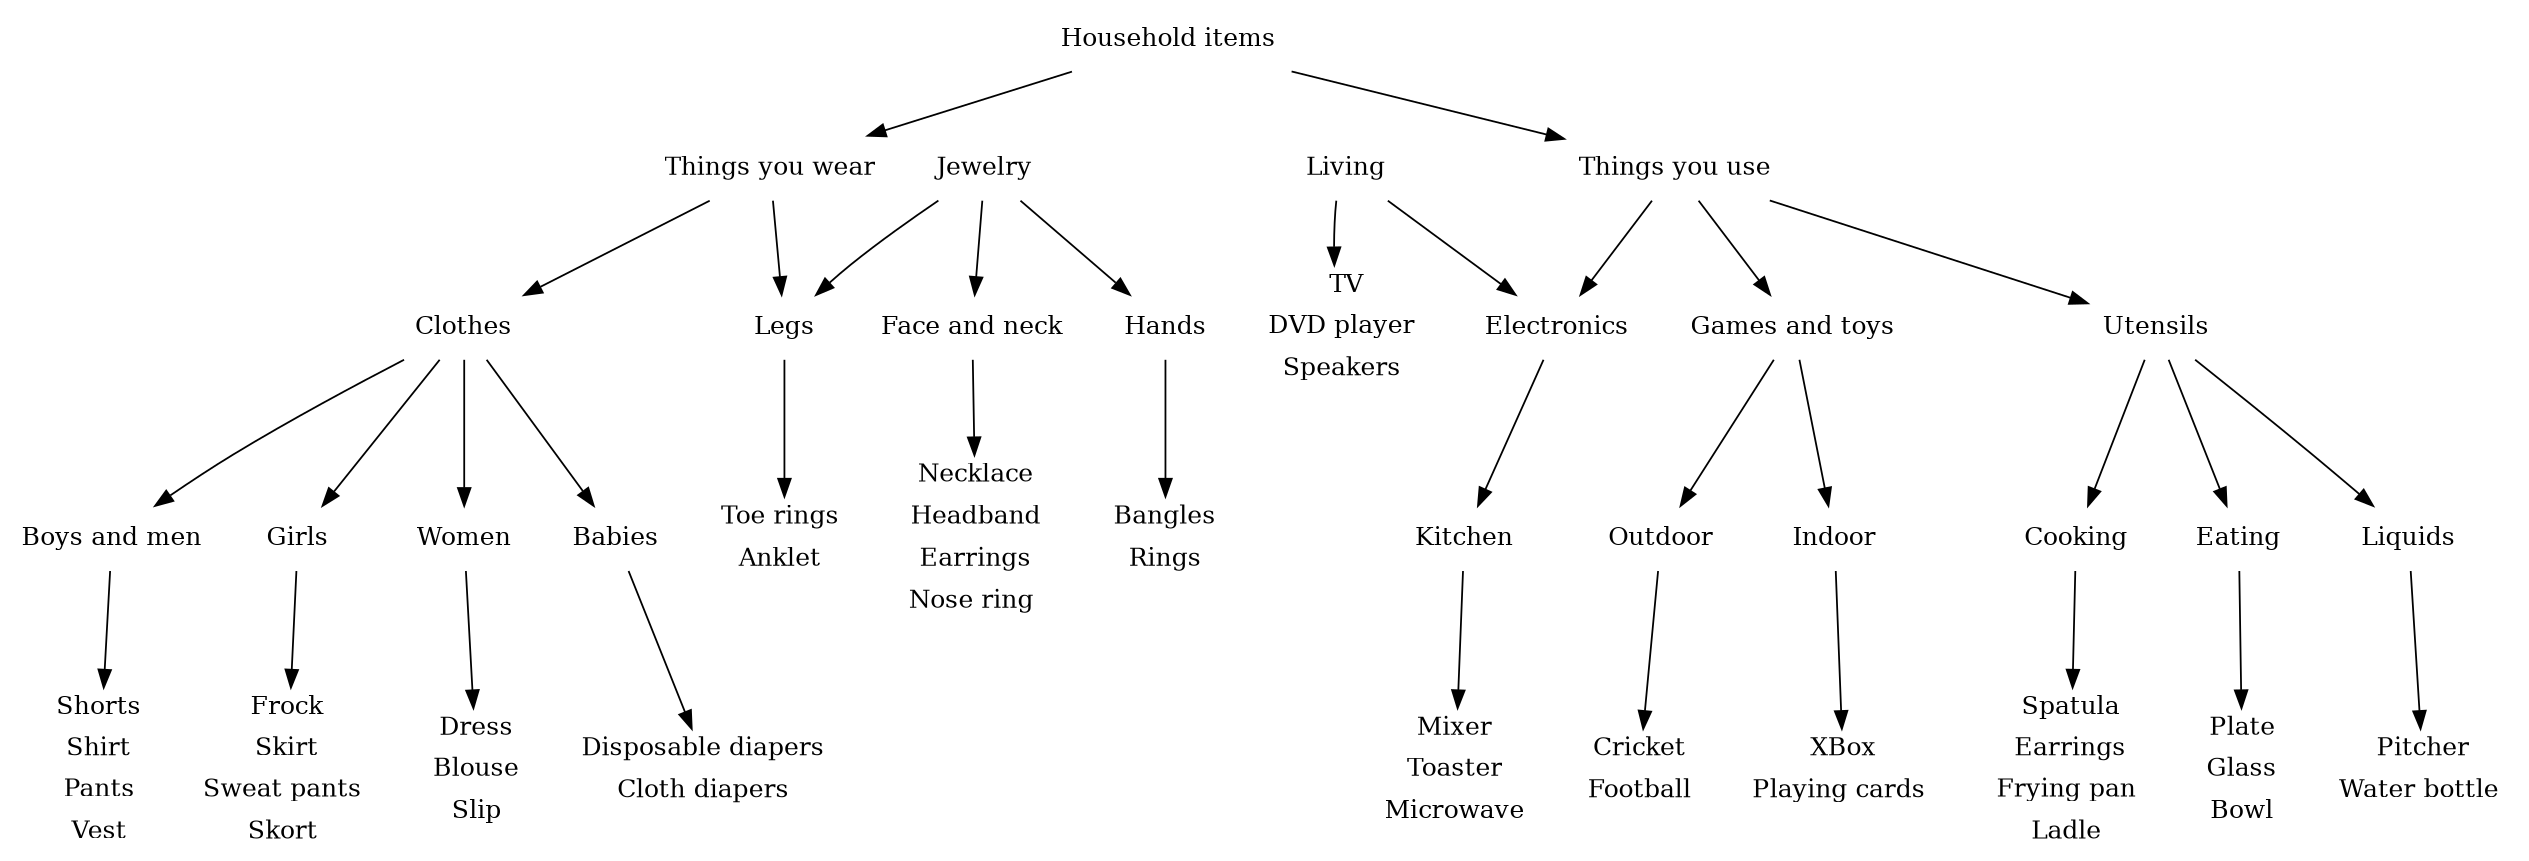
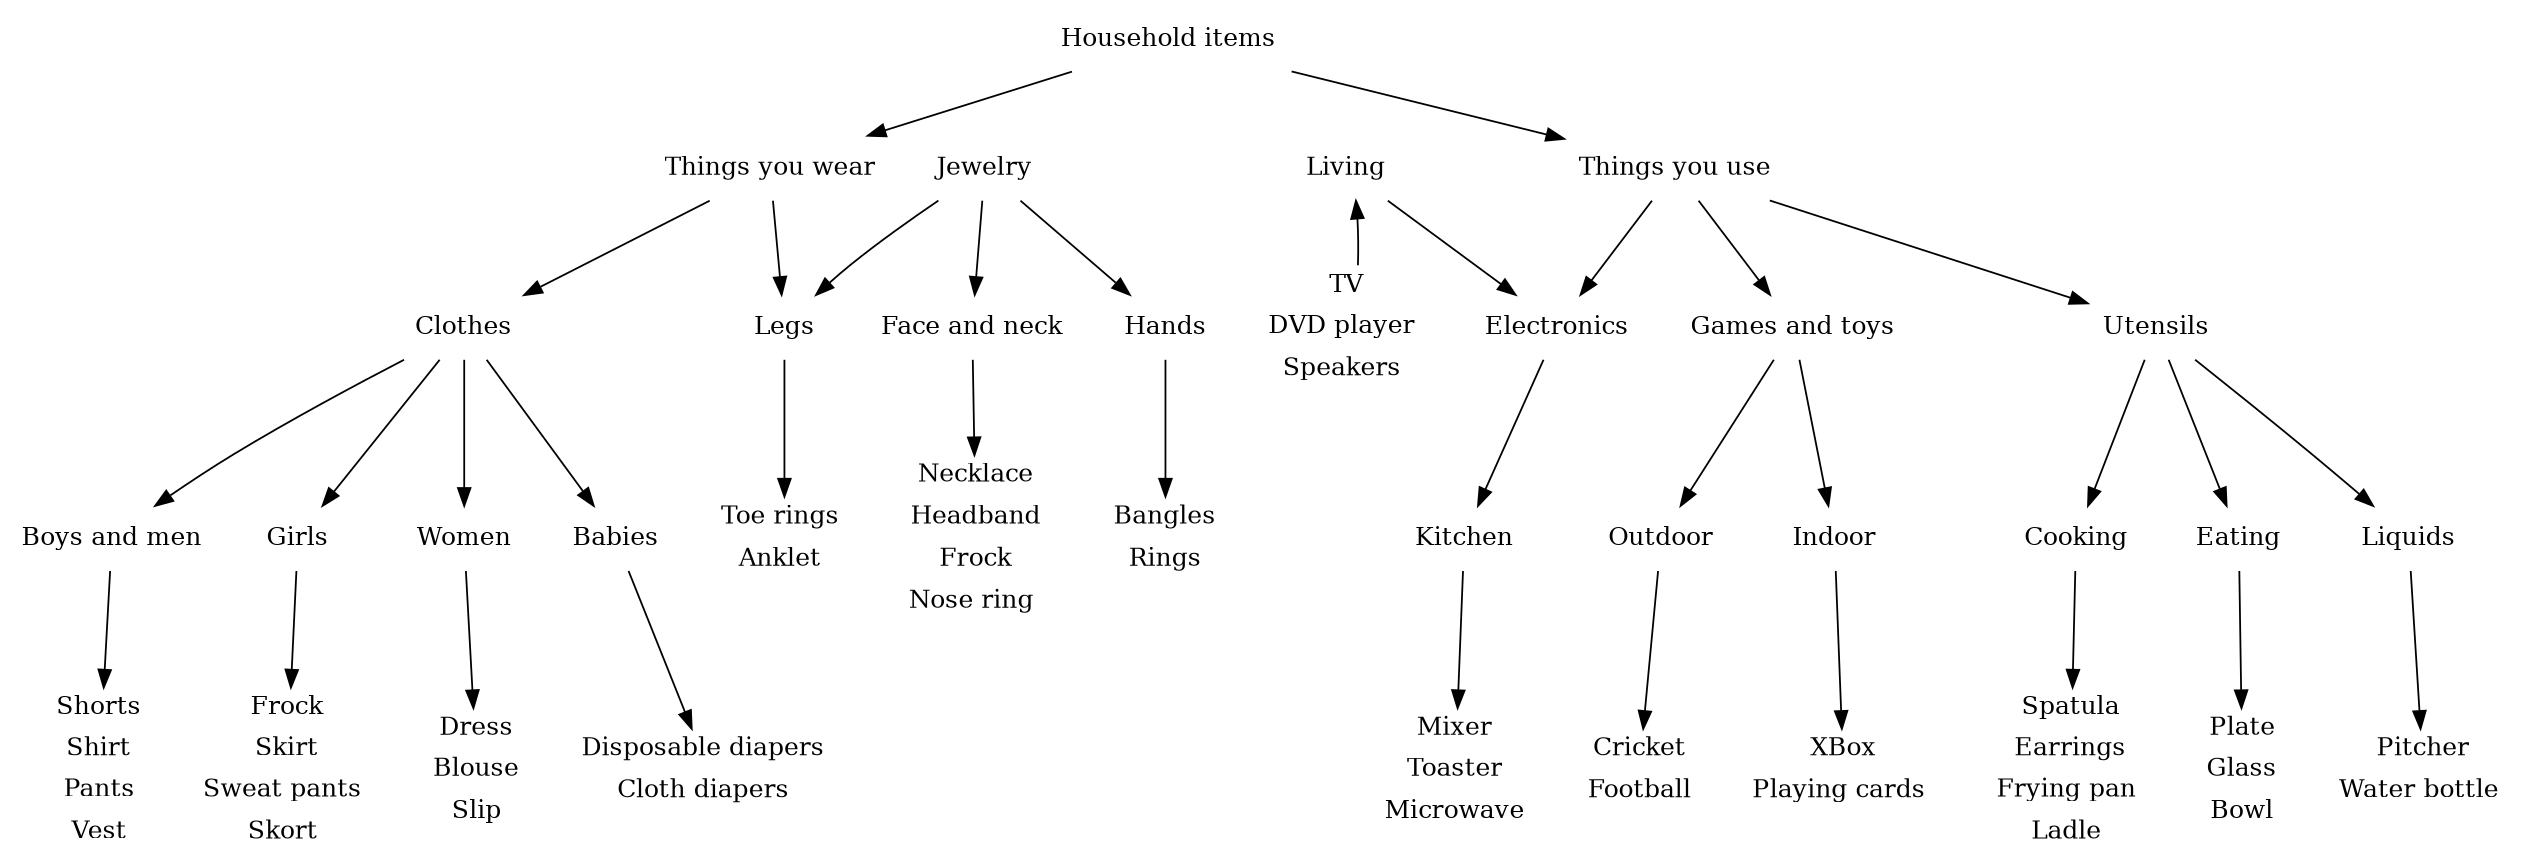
  digraph {
    node [shape=plaintext]
    n1 [label="Household items"]
    n2 [label="Things you wear"]
    n3 [label="Things you use"]
    n4 [label=Clothes]
    n5 [label=Legs]
    n6 [label=Electronics]
    n7 [label="Games and toys"]
    n8 [label=Utensils]
    n9 [label="Boys and men"]
    n10 [label=Girls]
    n11 [label=Women]
    n12 [label=Babies]
    n13 [label=Jewelry]
    n14 [label="Face and neck"]
    n15 [label=Hands]
    n16 [label=Kitchen]
    n17 [label=Outdoor]
    n18 [label=Indoor]
    n19 [label=Cooking]
    n20 [label=Eating]
    n21 [label=Liquids]
    n22 [color=white label="{Shorts | Shirt | Pants | Vest }" shape=record]
    n23 [color=white label="{Frock | Skirt | Sweat\ pants | Skort }" shape=record]
    n24 [color=white label="{Dress | Blouse | Slip }" shape=record]
    n25 [color=white label="{Disposable\ diapers | Cloth\ diapers }" shape=record]
-   n26 [color=white label="{Necklace | Headband | Earrings | Nose\ ring }" shape=record]
+   n26 [color=white label="{Necklace | Headband | Frock | Nose\ ring }" shape=record]
    n27 [color=white label="{Bangles | Rings }" shape=record]
    n28 [color=white label="{Toe\ rings | Anklet }" shape=record]
    n29 [label=Living]
    n30 [color=white label="{TV | DVD\ player | Speakers }" shape=record]
    n31 [color=white label="{Mixer | Toaster | Microwave }" shape=record]
    n32 [color=white label="{Cricket | Football }" shape=record]
    n33 [color=white label="{XBox | Playing\ cards }" shape=record]
    n34 [color=white label="{Spatula | Earrings | Frying\ pan | Ladle }" shape=record]
    n35 [color=white label="{Plate | Glass | Bowl }" shape=record]
    n36 [color=white label="{Pitcher | Water\ bottle }" shape=record]
    n1 -> n2
    n1 -> n3
    n2 -> n4
    n2 -> n5
    n3 -> n6
    n3 -> n7
    n3 -> n8
    n4 -> n9
    n4 -> n10
    n4 -> n11
    n4 -> n12
    n5 -> n28
    n6 -> n16
    n7 -> n17
    n7 -> n18
    n8 -> n19
    n8 -> n20
    n8 -> n21
    n9 -> n22
    n10 -> n23
    n11 -> n24
    n12 -> n25
    n13 -> n5
    n13 -> n14
    n13 -> n15
    n14 -> n26
    n15 -> n27
    n16 -> n31
    n17 -> n32
    n18 -> n33
    n19 -> n34
    n20 -> n35
    n21 -> n36
    n29 -> n6
-   n29 -> n30
+   n30 -> n29
  }
